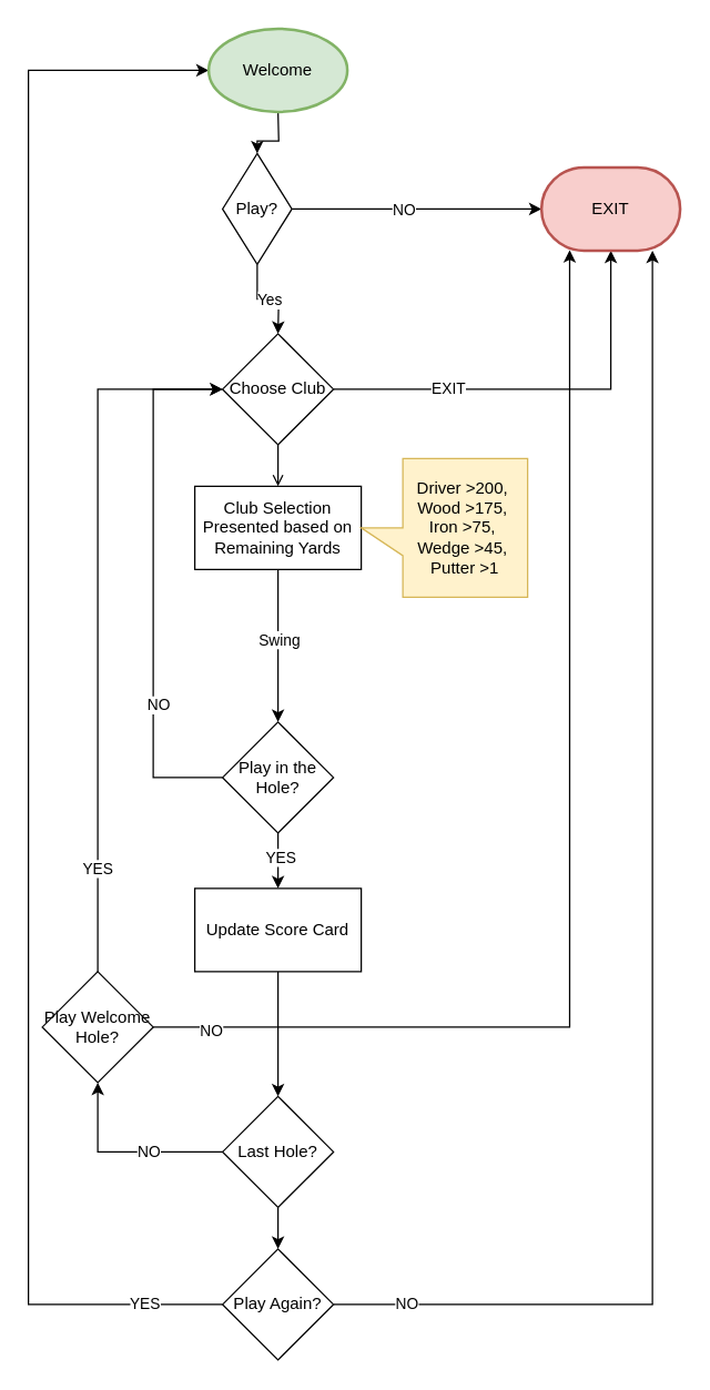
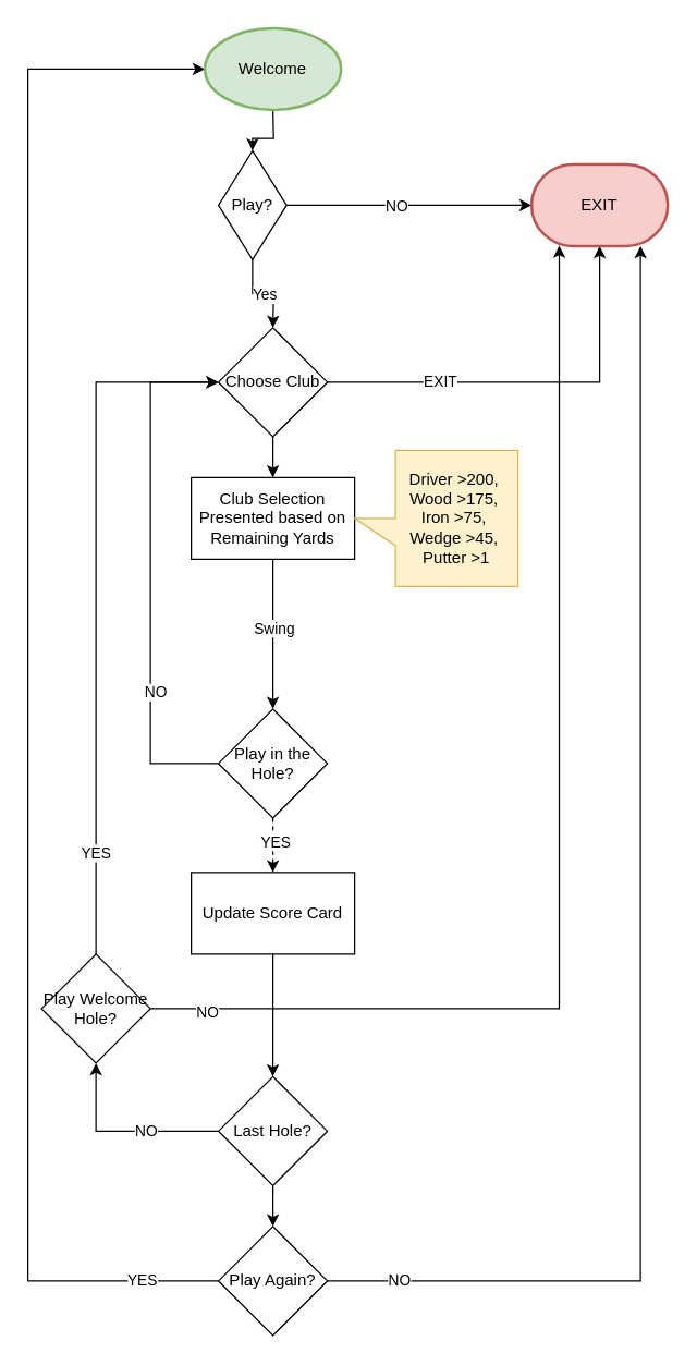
  <mxCell id="0" />
  <mxCell id="1" parent="0" />
  <mxCell id="2" value="" style="edgeStyle=orthogonalEdgeStyle;rounded=0;orthogonalLoop=1;jettySize=auto;html=1;" edge="1" parent="1" source="6"><mxGeometry relative="1" as="geometry"><mxPoint x="390" y="150" as="targetPoint" /></mxGeometry></mxCell>
  <mxCell id="3" value="NO" style="edgeLabel;html=1;align=center;verticalAlign=middle;resizable=0;points=[];" vertex="1" connectable="0" parent="2"><mxGeometry x="-0.114" relative="1" as="geometry"><mxPoint as="offset" /></mxGeometry></mxCell>
  <mxCell id="4" value="" style="edgeStyle=orthogonalEdgeStyle;rounded=0;orthogonalLoop=1;jettySize=auto;html=1;" edge="1" parent="1" source="6"><mxGeometry relative="1" as="geometry"><mxPoint x="200" y="240" as="targetPoint" /></mxGeometry></mxCell>
  <mxCell id="5" value="Yes" style="edgeLabel;html=1;align=center;verticalAlign=middle;resizable=0;points=[];" vertex="1" connectable="0" parent="4"><mxGeometry relative="1" as="geometry"><mxPoint as="offset" /></mxGeometry></mxCell>
  <mxCell id="6" value="Play?" style="rhombus;whiteSpace=wrap;html=1;" vertex="1" parent="1"><mxGeometry x="160" y="110" width="50" height="80" as="geometry" /></mxCell>
  <mxCell id="7" value="" style="edgeStyle=orthogonalEdgeStyle;rounded=0;orthogonalLoop=1;jettySize=auto;html=1;" edge="1" parent="1" target="6"><mxGeometry relative="1" as="geometry"><mxPoint x="200" y="80" as="sourcePoint" /></mxGeometry></mxCell>
  <mxCell id="8" style="edgeStyle=orthogonalEdgeStyle;rounded=0;orthogonalLoop=1;jettySize=auto;html=1;entryX=0.5;entryY=1;entryDx=0;entryDy=0;entryPerimeter=0;" edge="1" parent="1" source="11" target="37"><mxGeometry relative="1" as="geometry"><mxPoint x="460" y="190" as="targetPoint" /><Array as="points"><mxPoint x="440" y="280" /></Array></mxGeometry></mxCell>
  <mxCell id="9" value="EXIT" style="edgeLabel;html=1;align=center;verticalAlign=middle;resizable=0;points=[];" vertex="1" connectable="0" parent="8"><mxGeometry x="-0.454" y="1" relative="1" as="geometry"><mxPoint as="offset" /></mxGeometry></mxCell>
- <mxCell id="10" value="" style="edgeStyle=orthogonalEdgeStyle;rounded=0;orthogonalLoop=1;jettySize=auto;html=1;endArrow=open;" edge="1" parent="1" source="11" target="34"><mxGeometry relative="1" as="geometry" /></mxCell>
+ <mxCell id="10" value="" style="edgeStyle=orthogonalEdgeStyle;rounded=0;orthogonalLoop=1;jettySize=auto;html=1;" edge="1" parent="1" source="11" target="34"><mxGeometry relative="1" as="geometry" /></mxCell>
  <mxCell id="11" value="Choose Club" style="rhombus;whiteSpace=wrap;html=1;" vertex="1" parent="1"><mxGeometry x="160" y="240" width="80" height="80" as="geometry" /></mxCell>
  <mxCell id="12" style="edgeStyle=orthogonalEdgeStyle;rounded=0;orthogonalLoop=1;jettySize=auto;html=1;" edge="1" parent="1" source="16"><mxGeometry relative="1" as="geometry"><mxPoint x="160" y="280" as="targetPoint" /><Array as="points"><mxPoint x="110" y="560" /><mxPoint x="110" y="280" /></Array></mxGeometry></mxCell>
  <mxCell id="13" value="NO" style="edgeLabel;html=1;align=center;verticalAlign=middle;resizable=0;points=[];" vertex="1" connectable="0" parent="12"><mxGeometry x="-0.457" y="-3" relative="1" as="geometry"><mxPoint as="offset" /></mxGeometry></mxCell>
- <mxCell id="14" value="" style="edgeStyle=orthogonalEdgeStyle;rounded=0;orthogonalLoop=1;jettySize=auto;html=1;" edge="1" parent="1" source="16" target="31"><mxGeometry relative="1" as="geometry" /></mxCell>
+ <mxCell id="14" value="" style="edgeStyle=orthogonalEdgeStyle;rounded=0;orthogonalLoop=1;jettySize=auto;html=1;dashed=1;" edge="1" parent="1" source="16" target="31"><mxGeometry relative="1" as="geometry" /></mxCell>
  <mxCell id="15" value="YES" style="edgeLabel;html=1;align=center;verticalAlign=middle;resizable=0;points=[];" vertex="1" connectable="0" parent="14"><mxGeometry x="-0.15" y="1" relative="1" as="geometry"><mxPoint as="offset" /></mxGeometry></mxCell>
  <mxCell id="16" value="Play in the Hole?" style="rhombus;whiteSpace=wrap;html=1;" vertex="1" parent="1"><mxGeometry x="160" y="520" width="80" height="80" as="geometry" /></mxCell>
  <mxCell id="17" value="" style="edgeStyle=orthogonalEdgeStyle;rounded=0;orthogonalLoop=1;jettySize=auto;html=1;" edge="1" parent="1" source="19" target="24"><mxGeometry relative="1" as="geometry" /></mxCell>
  <mxCell id="18" value="NO" style="edgeStyle=orthogonalEdgeStyle;rounded=0;orthogonalLoop=1;jettySize=auto;html=1;entryX=0.5;entryY=1;entryDx=0;entryDy=0;" edge="1" parent="1" source="19" target="29"><mxGeometry x="-0.245" relative="1" as="geometry"><mxPoint as="offset" /></mxGeometry></mxCell>
  <mxCell id="19" value="Last Hole?" style="rhombus;whiteSpace=wrap;html=1;" vertex="1" parent="1"><mxGeometry x="160" y="790" width="80" height="80" as="geometry" /></mxCell>
  <mxCell id="20" style="edgeStyle=orthogonalEdgeStyle;rounded=0;orthogonalLoop=1;jettySize=auto;html=1;entryX=0.8;entryY=1;entryDx=0;entryDy=0;entryPerimeter=0;" edge="1" parent="1" source="24" target="37"><mxGeometry relative="1" as="geometry"><mxPoint x="480" y="180" as="targetPoint" /><Array as="points"><mxPoint x="470" y="940" /></Array></mxGeometry></mxCell>
  <mxCell id="21" value="NO" style="edgeLabel;html=1;align=center;verticalAlign=middle;resizable=0;points=[];" vertex="1" connectable="0" parent="20"><mxGeometry x="-0.895" y="1" relative="1" as="geometry"><mxPoint as="offset" /></mxGeometry></mxCell>
  <mxCell id="22" style="edgeStyle=orthogonalEdgeStyle;rounded=0;orthogonalLoop=1;jettySize=auto;html=1;entryX=0;entryY=0.5;entryDx=0;entryDy=0;entryPerimeter=0;" edge="1" parent="1" source="24" target="36"><mxGeometry relative="1" as="geometry"><mxPoint x="140" y="50" as="targetPoint" /><Array as="points"><mxPoint x="20" y="940" /><mxPoint x="20" y="50" /></Array></mxGeometry></mxCell>
  <mxCell id="23" value="YES" style="edgeLabel;html=1;align=center;verticalAlign=middle;resizable=0;points=[];" vertex="1" connectable="0" parent="22"><mxGeometry x="-0.902" y="-1" relative="1" as="geometry"><mxPoint as="offset" /></mxGeometry></mxCell>
  <mxCell id="24" value="Play Again?" style="rhombus;whiteSpace=wrap;html=1;" vertex="1" parent="1"><mxGeometry x="160" y="900" width="80" height="80" as="geometry" /></mxCell>
  <mxCell id="25" style="edgeStyle=orthogonalEdgeStyle;rounded=0;orthogonalLoop=1;jettySize=auto;html=1;" edge="1" parent="1" source="29"><mxGeometry relative="1" as="geometry"><mxPoint x="160" y="280" as="targetPoint" /><Array as="points"><mxPoint x="70" y="280" /></Array></mxGeometry></mxCell>
  <mxCell id="26" value="YES" style="edgeLabel;html=1;align=center;verticalAlign=middle;resizable=0;points=[];" vertex="1" connectable="0" parent="25"><mxGeometry x="-0.707" y="1" relative="1" as="geometry"><mxPoint as="offset" /></mxGeometry></mxCell>
  <mxCell id="27" style="edgeStyle=orthogonalEdgeStyle;rounded=0;orthogonalLoop=1;jettySize=auto;html=1;entryX=0.203;entryY=0.994;entryDx=0;entryDy=0;entryPerimeter=0;" edge="1" parent="1" source="29" target="37"><mxGeometry relative="1" as="geometry"><mxPoint x="410" y="190" as="targetPoint" /><Array as="points"><mxPoint x="410" y="740" /></Array></mxGeometry></mxCell>
  <mxCell id="28" value="NO" style="edgeLabel;html=1;align=center;verticalAlign=middle;resizable=0;points=[];" vertex="1" connectable="0" parent="27"><mxGeometry x="-0.904" y="-2" relative="1" as="geometry"><mxPoint as="offset" /></mxGeometry></mxCell>
  <mxCell id="29" value="Play Welcome Hole?" style="rhombus;whiteSpace=wrap;html=1;" vertex="1" parent="1"><mxGeometry x="30" y="700" width="80" height="80" as="geometry" /></mxCell>
  <mxCell id="30" style="edgeStyle=orthogonalEdgeStyle;rounded=0;orthogonalLoop=1;jettySize=auto;html=1;entryX=0.5;entryY=0;entryDx=0;entryDy=0;" edge="1" parent="1" source="31" target="19"><mxGeometry relative="1" as="geometry" /></mxCell>
  <mxCell id="31" value="Update Score Card" style="rounded=0;whiteSpace=wrap;html=1;" vertex="1" parent="1"><mxGeometry x="140" y="640" width="120" height="60" as="geometry" /></mxCell>
  <mxCell id="32" value="" style="edgeStyle=orthogonalEdgeStyle;rounded=0;orthogonalLoop=1;jettySize=auto;html=1;" edge="1" parent="1" source="34" target="16"><mxGeometry relative="1" as="geometry" /></mxCell>
  <mxCell id="33" value="Swing" style="edgeLabel;html=1;align=center;verticalAlign=middle;resizable=0;points=[];" vertex="1" connectable="0" parent="32"><mxGeometry x="-0.036" y="3" relative="1" as="geometry"><mxPoint x="-3" y="-3" as="offset" /></mxGeometry></mxCell>
  <mxCell id="34" value="Club Selection Presented based on Remaining Yards" style="rounded=0;whiteSpace=wrap;html=1;" vertex="1" parent="1"><mxGeometry x="140" y="350" width="120" height="60" as="geometry" /></mxCell>
  <mxCell id="35" value="&lt;span style=&quot;&quot;&gt;Driver &amp;gt;200,&amp;nbsp;&lt;/span&gt;&lt;br style=&quot;&quot;&gt;&lt;span style=&quot;&quot;&gt;Wood &amp;gt;175,&amp;nbsp;&lt;/span&gt;&lt;br style=&quot;&quot;&gt;&lt;span style=&quot;&quot;&gt;Iron &amp;gt;75,&amp;nbsp;&lt;/span&gt;&lt;br style=&quot;&quot;&gt;&lt;span style=&quot;&quot;&gt;Wedge &amp;gt;45,&amp;nbsp;&lt;/span&gt;&lt;br style=&quot;&quot;&gt;&lt;span style=&quot;&quot;&gt;Putter &amp;gt;1&lt;/span&gt;" style="shape=callout;whiteSpace=wrap;html=1;perimeter=calloutPerimeter;direction=south;position2=0.5;fillColor=#fff2cc;strokeColor=#d6b656;" vertex="1" parent="1"><mxGeometry x="260" y="330" width="120" height="100" as="geometry" /></mxCell>
  <mxCell id="36" value="Welcome" style="strokeWidth=2;html=1;shape=mxgraph.flowchart.start_1;whiteSpace=wrap;fillColor=#d5e8d4;strokeColor=#82b366;" vertex="1" parent="1"><mxGeometry x="150" y="20" width="100" height="60" as="geometry" /></mxCell>
  <mxCell id="37" value="EXIT" style="strokeWidth=2;html=1;shape=mxgraph.flowchart.terminator;whiteSpace=wrap;fillColor=#f8cecc;strokeColor=#b85450;" vertex="1" parent="1"><mxGeometry x="390" y="120" width="100" height="60" as="geometry" /></mxCell>
